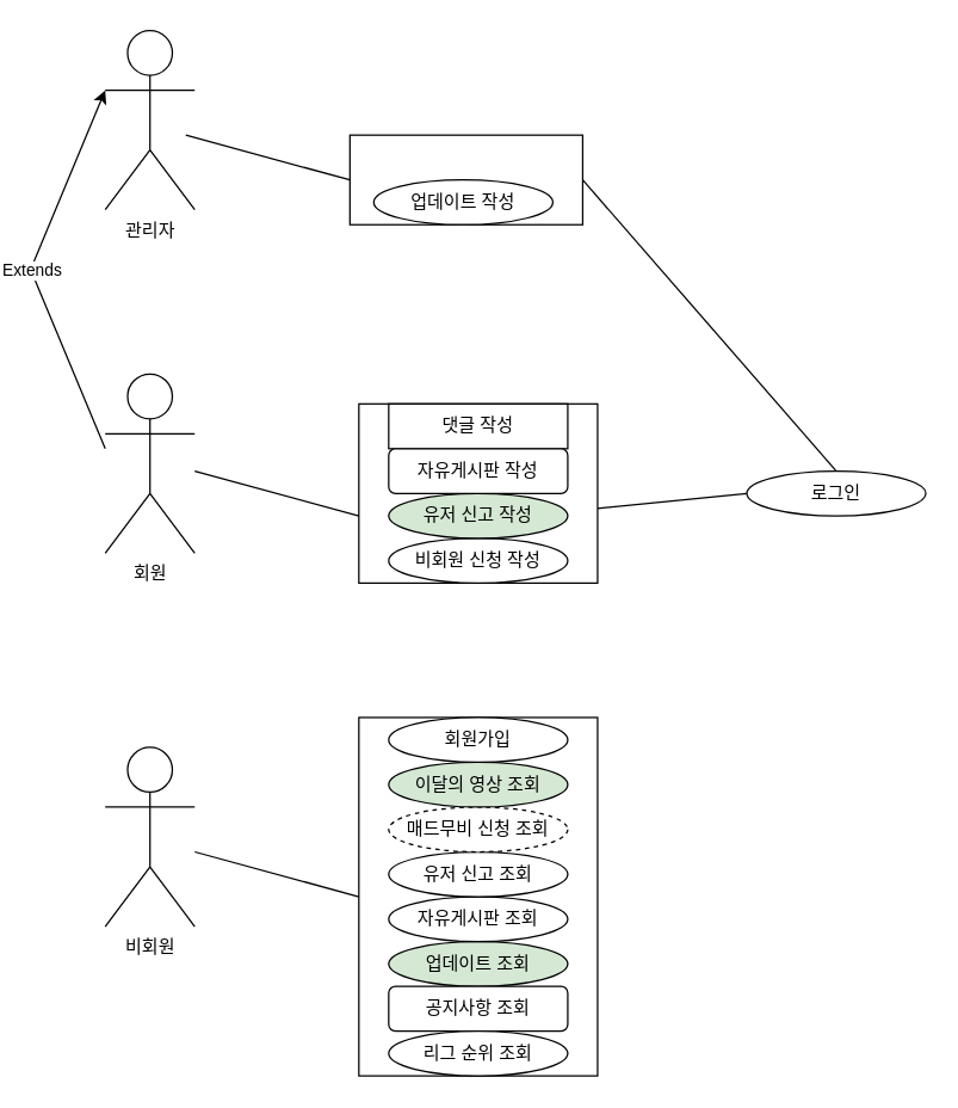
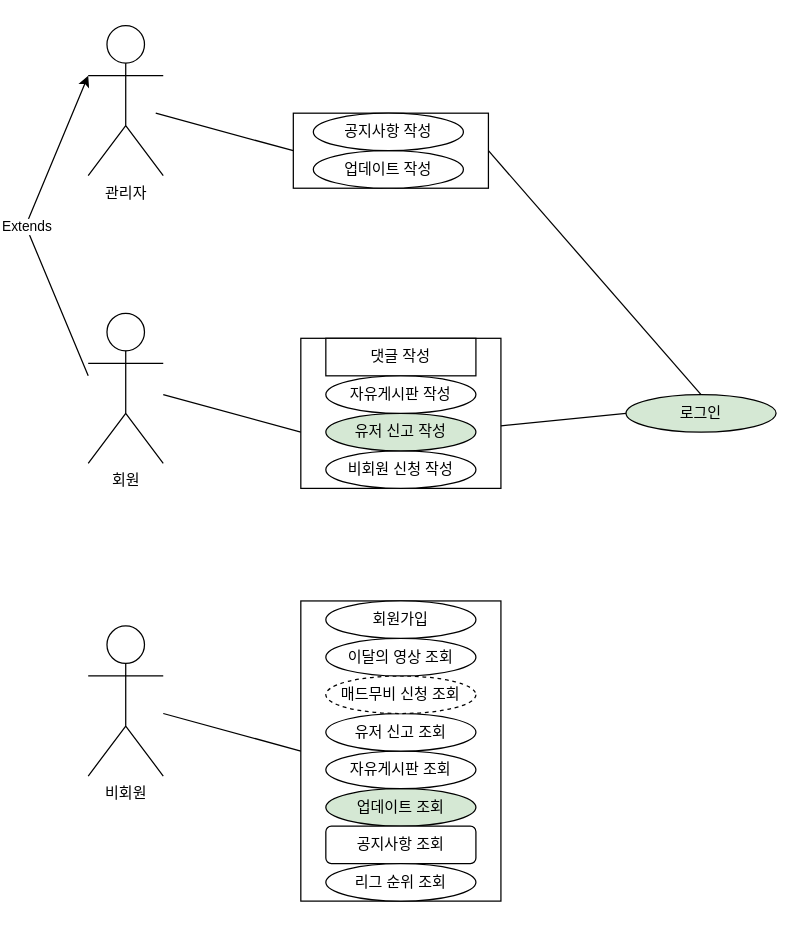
  <mxCell id="0" />
  <mxCell id="1" parent="0" />
  <mxCell id="2" value="" style="rounded=0;whiteSpace=wrap;html=1;" parent="1" vertex="1"><mxGeometry x="234" y="90" width="156" height="60" as="geometry" /></mxCell>
  <mxCell id="3" value="" style="rounded=0;whiteSpace=wrap;html=1;" parent="1" vertex="1"><mxGeometry x="240" y="270" width="160" height="120" as="geometry" /></mxCell>
  <mxCell id="4" value="" style="rounded=0;whiteSpace=wrap;html=1;" parent="1" vertex="1"><mxGeometry x="240" y="480" width="160" height="240" as="geometry" /></mxCell>
  <mxCell id="5" value="관리자" style="shape=umlActor;verticalLabelPosition=bottom;verticalAlign=top;html=1;outlineConnect=0;" parent="1" vertex="1"><mxGeometry x="70" y="20" width="60" height="120" as="geometry" /></mxCell>
  <mxCell id="6" value="비회원" style="shape=umlActor;verticalLabelPosition=bottom;verticalAlign=top;html=1;outlineConnect=0;" parent="1" vertex="1"><mxGeometry x="70" y="500" width="60" height="120" as="geometry" /></mxCell>
  <mxCell id="7" value="회원" style="shape=umlActor;verticalLabelPosition=bottom;verticalAlign=top;html=1;outlineConnect=0;" parent="1" vertex="1"><mxGeometry x="70" y="250" width="60" height="120" as="geometry" /></mxCell>
  <mxCell id="8" value="" style="endArrow=classic;html=1;rounded=0;exitX=0;exitY=0.333;exitDx=0;exitDy=0;exitPerimeter=0;" parent="1" edge="1"><mxGeometry relative="1" as="geometry"><mxPoint x="70" y="300" as="sourcePoint" /><mxPoint x="70" y="60" as="targetPoint" /><Array as="points"><mxPoint x="20" y="180" /></Array></mxGeometry></mxCell>
  <mxCell id="9" value="Extends" style="edgeLabel;resizable=0;html=1;align=center;verticalAlign=middle;" parent="8" connectable="0" vertex="1"><mxGeometry relative="1" as="geometry" /></mxCell>
  <mxCell id="10" value="업데이트 조회" style="ellipse;whiteSpace=wrap;html=1;fillColor=#d5e8d4;" parent="1" vertex="1"><mxGeometry x="260" y="630" width="120" height="30" as="geometry" /></mxCell>
  <mxCell id="11" value="자유게시판 조회" style="ellipse;whiteSpace=wrap;html=1;" parent="1" vertex="1"><mxGeometry x="260" y="600" width="120" height="30" as="geometry" /></mxCell>
  <mxCell id="12" value="공지사항 조회" style="whiteSpace=wrap;html=1;rounded=1;" parent="1" vertex="1"><mxGeometry x="260" y="660" width="120" height="30" as="geometry" /></mxCell>
  <mxCell id="13" value="유저 신고 조회" style="ellipse;whiteSpace=wrap;html=1;" parent="1" vertex="1"><mxGeometry x="260" y="570" width="120" height="30" as="geometry" /></mxCell>
  <mxCell id="14" value="매드무비 신청 조회" style="ellipse;whiteSpace=wrap;html=1;dashed=1;" parent="1" vertex="1"><mxGeometry x="260" y="540" width="120" height="30" as="geometry" /></mxCell>
- <mxCell id="15" value="이달의 영상 조회" style="ellipse;whiteSpace=wrap;html=1;fillColor=#d5e8d4;" parent="1" vertex="1"><mxGeometry x="260" y="510" width="120" height="30" as="geometry" /></mxCell>
+ <mxCell id="15" value="이달의 영상 조회" style="ellipse;whiteSpace=wrap;html=1;" parent="1" vertex="1"><mxGeometry x="260" y="510" width="120" height="30" as="geometry" /></mxCell>
  <mxCell id="16" value="회원가입" style="ellipse;whiteSpace=wrap;html=1;" parent="1" vertex="1"><mxGeometry x="260" y="480" width="120" height="30" as="geometry" /></mxCell>
  <mxCell id="17" value="리그 순위 조회" style="ellipse;whiteSpace=wrap;html=1;" parent="1" vertex="1"><mxGeometry x="260" y="690" width="120" height="30" as="geometry" /></mxCell>
  <mxCell id="18" value="비회원 신청 작성" style="ellipse;whiteSpace=wrap;html=1;" parent="1" vertex="1"><mxGeometry x="260" y="360" width="120" height="30" as="geometry" /></mxCell>
  <mxCell id="19" value="유저 신고 작성" style="ellipse;whiteSpace=wrap;html=1;fillColor=#d5e8d4;" parent="1" vertex="1"><mxGeometry x="260" y="330" width="120" height="30" as="geometry" /></mxCell>
  <mxCell id="20" value="댓글 작성" style="whiteSpace=wrap;html=1;rounded=0;" parent="1" vertex="1"><mxGeometry x="260" y="270" width="120" height="30" as="geometry" /></mxCell>
- <mxCell id="21" value="자유게시판 작성" style="whiteSpace=wrap;html=1;rounded=1;" parent="1" vertex="1"><mxGeometry x="260" y="300" width="120" height="30" as="geometry" /></mxCell>
+ <mxCell id="21" value="자유게시판 작성" style="ellipse;whiteSpace=wrap;html=1;" parent="1" vertex="1"><mxGeometry x="260" y="300" width="120" height="30" as="geometry" /></mxCell>
  <mxCell id="22" value="업데이트 작성" style="ellipse;whiteSpace=wrap;html=1;" parent="1" vertex="1"><mxGeometry x="250" y="120" width="120" height="30" as="geometry" /></mxCell>
+ <mxCell id="23" value="공지사항 작성" style="ellipse;whiteSpace=wrap;html=1;" parent="1" vertex="1"><mxGeometry x="250" y="90" width="120" height="30" as="geometry" /></mxCell>
  <mxCell id="24" value="" style="endArrow=none;html=1;rounded=0;" parent="1" edge="1"><mxGeometry width="50" height="50" relative="1" as="geometry"><mxPoint x="124" y="90" as="sourcePoint" /><mxPoint x="234" y="120" as="targetPoint" /></mxGeometry></mxCell>
  <mxCell id="25" value="" style="endArrow=none;html=1;rounded=0;" parent="1" edge="1"><mxGeometry width="50" height="50" relative="1" as="geometry"><mxPoint x="130" y="315" as="sourcePoint" /><mxPoint x="240" y="345" as="targetPoint" /></mxGeometry></mxCell>
  <mxCell id="26" value="" style="endArrow=none;html=1;rounded=0;" parent="1" edge="1"><mxGeometry width="50" height="50" relative="1" as="geometry"><mxPoint x="130" y="570" as="sourcePoint" /><mxPoint x="240" y="600" as="targetPoint" /></mxGeometry></mxCell>
- <mxCell id="27" value="로그인" style="ellipse;whiteSpace=wrap;html=1;" vertex="1" parent="1"><mxGeometry x="500" y="315" width="120" height="30" as="geometry" /></mxCell>
+ <mxCell id="27" value="로그인" style="ellipse;whiteSpace=wrap;html=1;fillColor=#d5e8d4;" vertex="1" parent="1"><mxGeometry x="500" y="315" width="120" height="30" as="geometry" /></mxCell>
  <mxCell id="28" value="" style="endArrow=none;html=1;rounded=0;entryX=0;entryY=0.5;entryDx=0;entryDy=0;exitX=1;exitY=0.583;exitDx=0;exitDy=0;exitPerimeter=0;" edge="1" parent="1" source="3" target="27"><mxGeometry width="50" height="50" relative="1" as="geometry"><mxPoint x="370" y="380" as="sourcePoint" /><mxPoint x="420" y="330" as="targetPoint" /></mxGeometry></mxCell>
  <mxCell id="29" value="" style="endArrow=none;html=1;rounded=0;entryX=0.5;entryY=0;entryDx=0;entryDy=0;exitX=1;exitY=0.5;exitDx=0;exitDy=0;" edge="1" parent="1" source="2" target="27"><mxGeometry width="50" height="50" relative="1" as="geometry"><mxPoint x="500" y="290" as="sourcePoint" /><mxPoint x="550" y="240" as="targetPoint" /></mxGeometry></mxCell>
